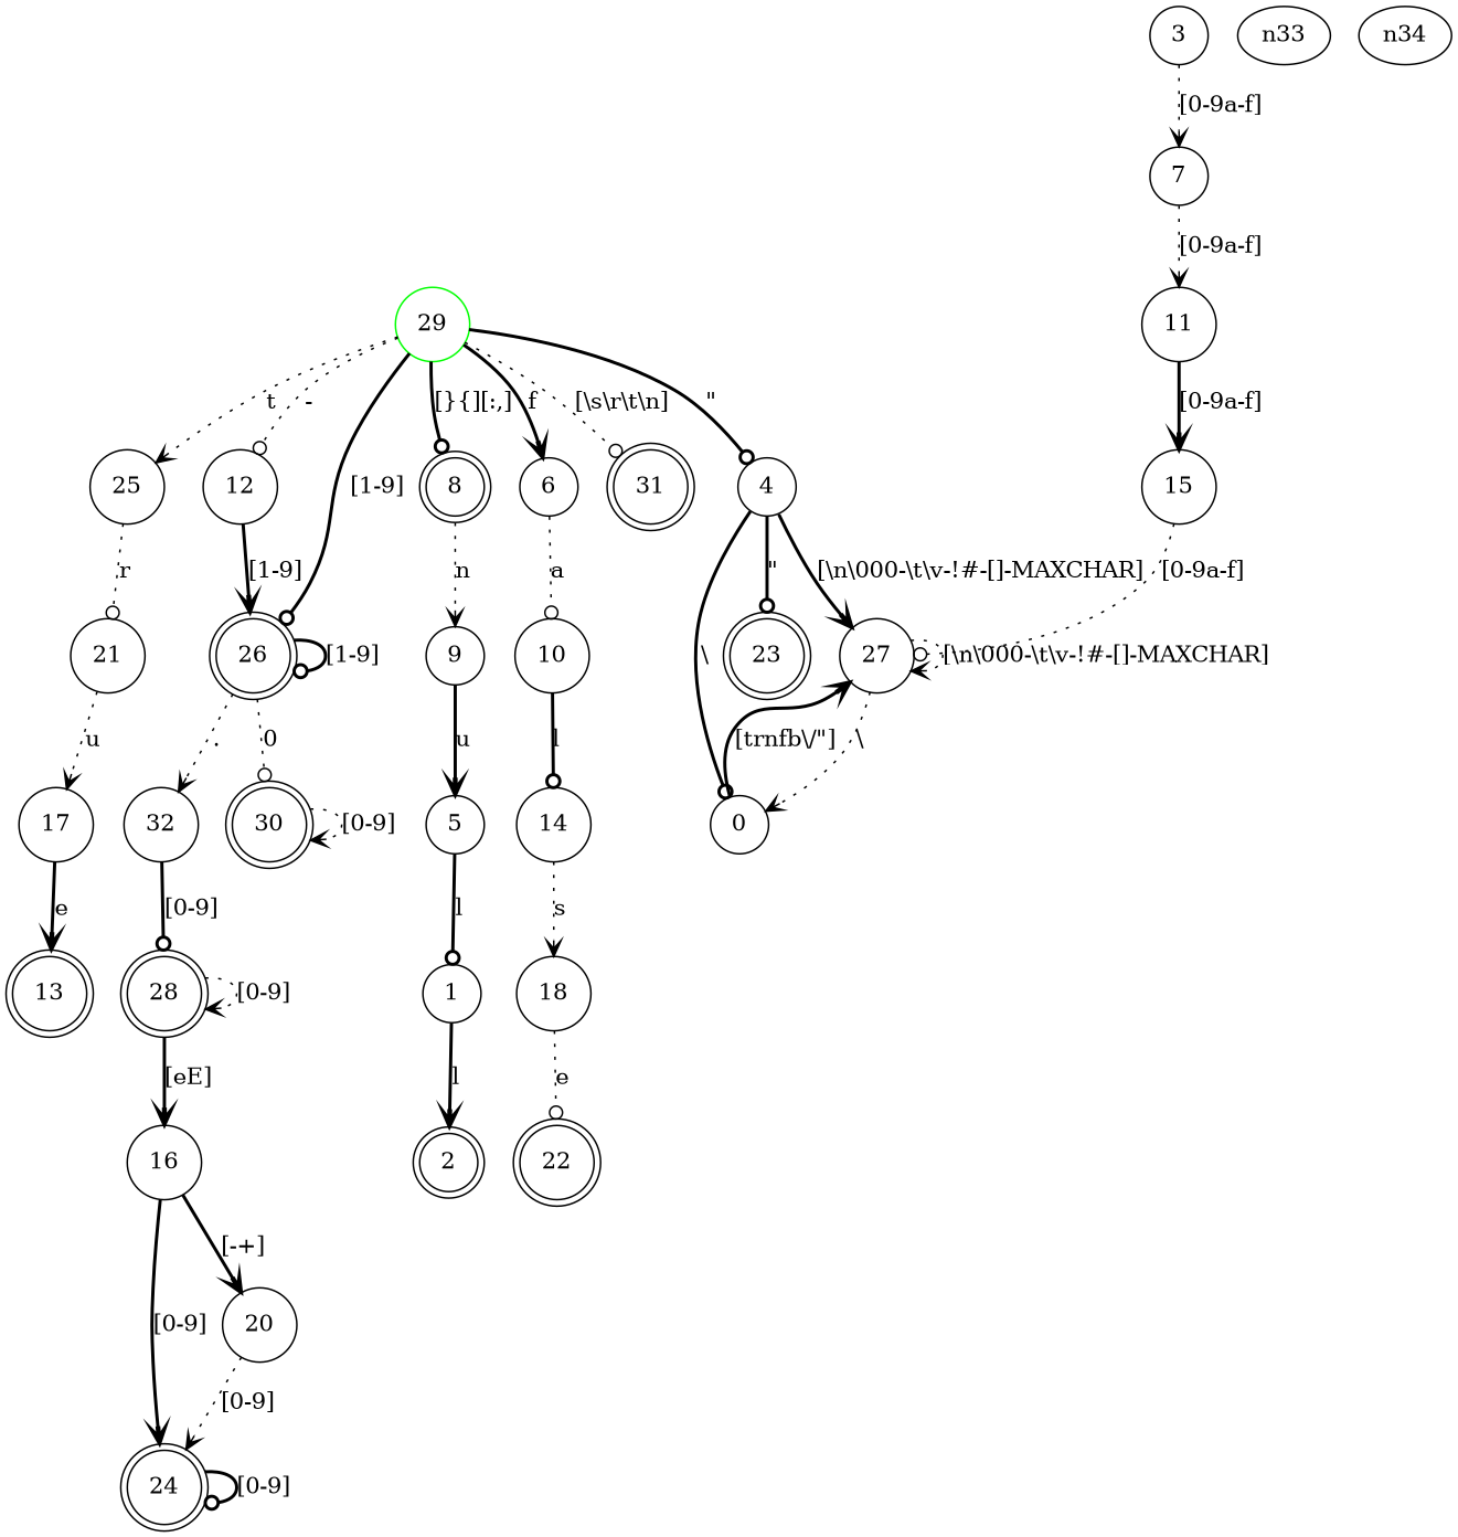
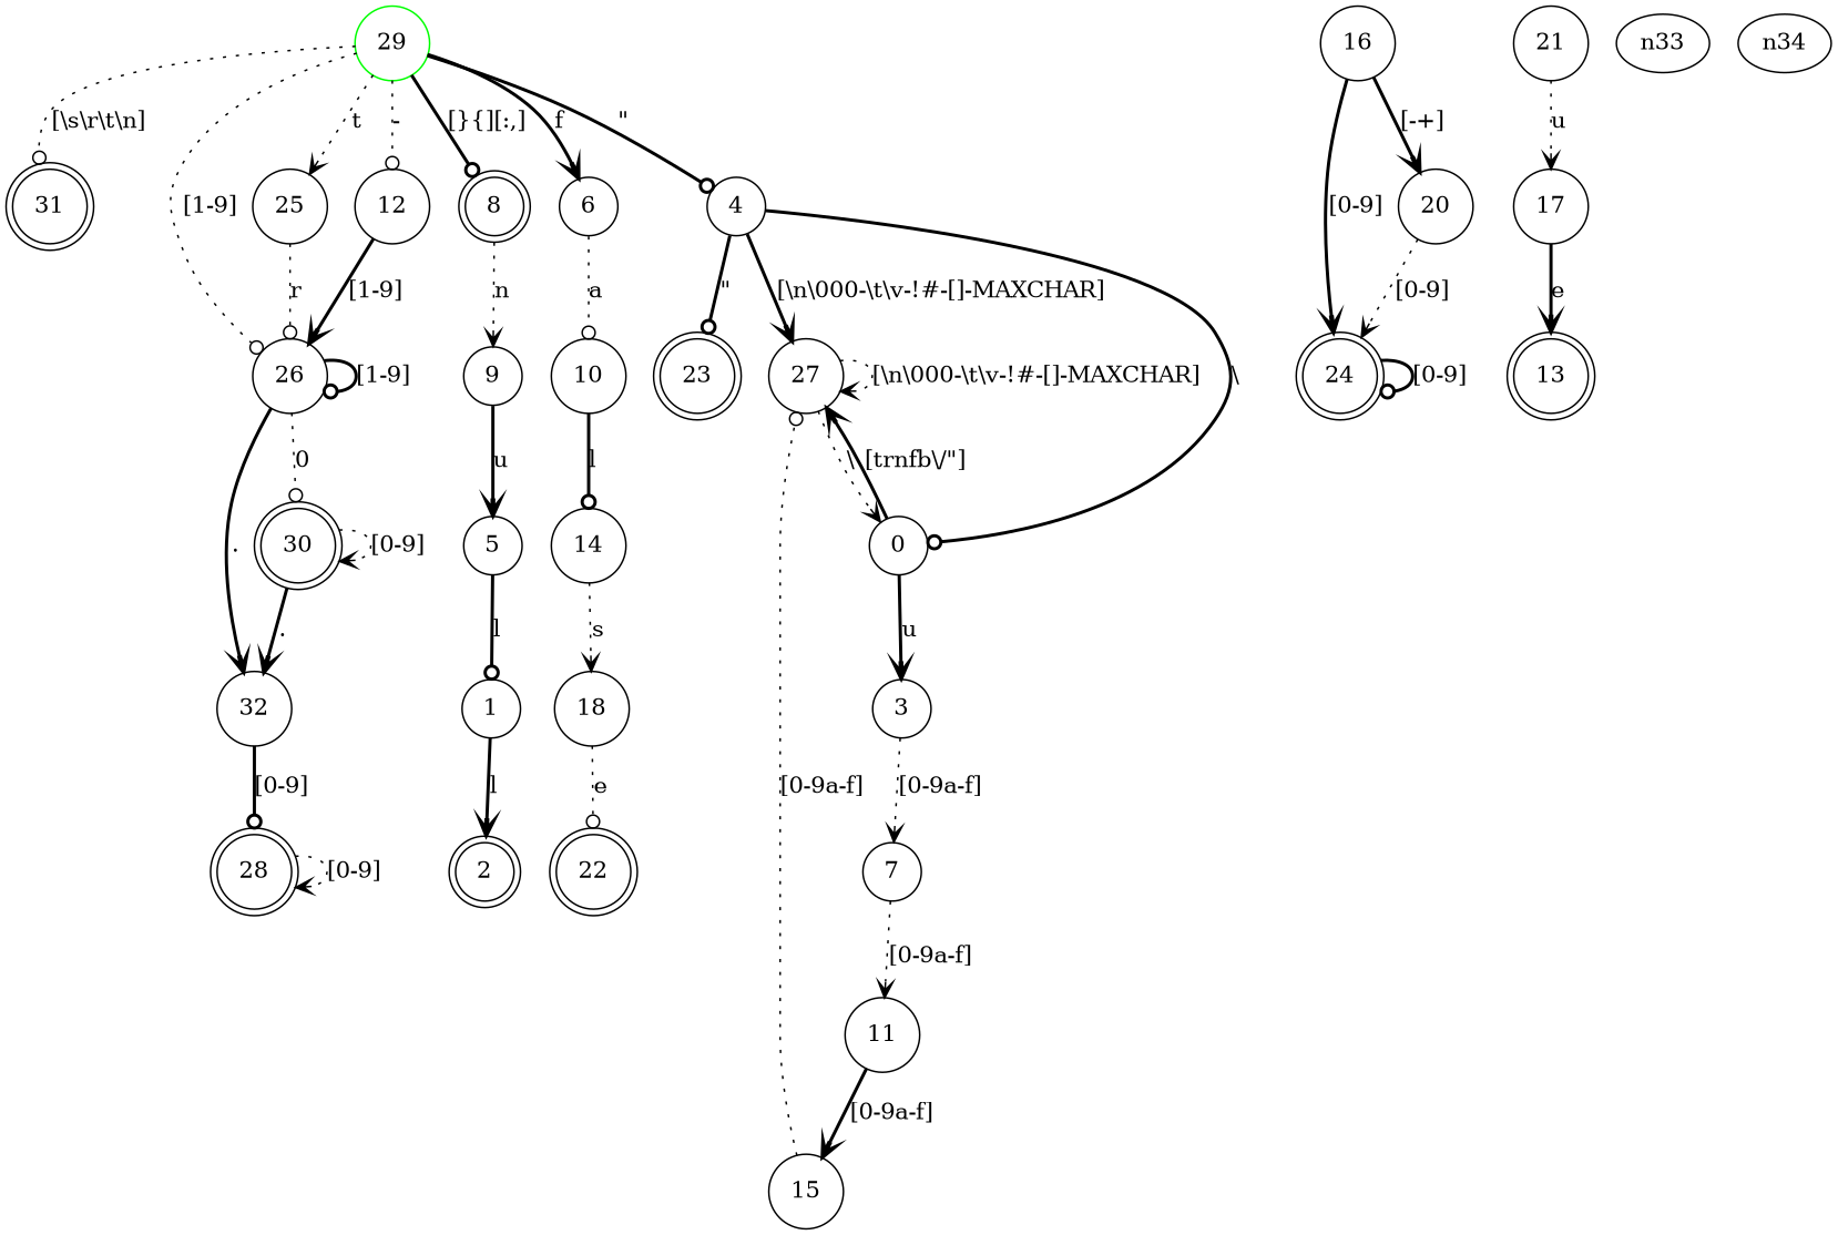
  digraph {
    fontcolor=black
    fontname="Times-Roman"
    fontsize=14
    node [fontcolor=black fontname="Times-Roman" fontsize=14 shape=circle style=solid]
    edge [arrowhead=vee fontcolor=black fontname="Times-Roman" fontsize=14 style=bold]
    28 [shape=doublecircle]
    32
    16
    31 [shape=doublecircle]
    30 [shape=doublecircle]
    29 [color=green]
-   26 [shape=doublecircle]
+   26
    25
    12
    8 [shape=doublecircle]
    6
    4
    21
    9
    5
    10
    27
    0
    23 [shape=doublecircle]
    24 [shape=doublecircle]
    20
    3
    17
    22 [shape=doublecircle]
    13 [shape=doublecircle]
    18
    15
    14
    11
    1
    7
    2 [shape=doublecircle]
    n33 [shape=ellipse]
    n34 [shape=ellipse]
    28 -> 28 [label="[0-9]" style=dotted]
-   28 -> 16 [label="[eE]"]
    32 -> 28 [arrowhead=odot label="[0-9]"]
    16 -> 24 [label="[0-9]"]
    16 -> 20 [label="[\-+]"]
+   30 -> 32 [label="\."]
    30 -> 30 [label="[0-9]" style=dotted]
    29 -> 31 [arrowhead=odot label="[\\s\\r\\t\\n]" style=dotted]
-   29 -> 26 [arrowhead=odot label="[1-9]"]
+   29 -> 26 [arrowhead=odot label="[1-9]" style=dotted]
    29 -> 25 [label=t style=dotted]
    29 -> 12 [arrowhead=odot label="\-" style=dotted]
    29 -> 8 [arrowhead=odot label="[}{\]\[:,]"]
    29 -> 6 [label=f]
    29 -> 4 [arrowhead=odot label="\""]
-   26 -> 32 [label="\." style=dotted]
+   26 -> 32 [label="\."]
    26 -> 30 [arrowhead=odot label=0 style=dotted]
    26 -> 26 [arrowhead=odot label="[1-9]"]
-   25 -> 21 [arrowhead=odot label=r style=dotted]
+   25 -> 26 [arrowhead=odot label=r style=dotted]
    12 -> 26 [label="[1-9]"]
    8 -> 9 [label=n style=dotted]
    6 -> 10 [arrowhead=odot label=a style=dotted]
    4 -> 27 [label="[\\n\\000-\\t\\v-!#-\[\]-MAXCHAR]"]
    4 -> 0 [arrowhead=odot label="\\"]
    4 -> 23 [arrowhead=odot label="\""]
    21 -> 17 [label=u style=dotted]
    9 -> 5 [label=u]
    5 -> 1 [arrowhead=odot label=l]
    10 -> 14 [arrowhead=odot label=l]
    27 -> 27 [label="[\\n\\000-\\t\\v-!#-\[\]-MAXCHAR]" style=dotted]
    27 -> 0 [label="\\" style=dotted]
    0 -> 27 [label="[trnfb\\/\"]"]
+   0 -> 3 [label=u]
    24 -> 24 [arrowhead=odot label="[0-9]"]
    20 -> 24 [label="[0-9]" style=dotted]
    3 -> 7 [label="[0-9a-f]" style=dotted]
    17 -> 13 [label=e]
    18 -> 22 [arrowhead=odot label=e style=dotted]
    15 -> 27 [arrowhead=odot label="[0-9a-f]" style=dotted]
    14 -> 18 [label=s style=dotted]
    11 -> 15 [label="[0-9a-f]"]
    1 -> 2 [label=l]
    7 -> 11 [label="[0-9a-f]" style=dotted]
  }
